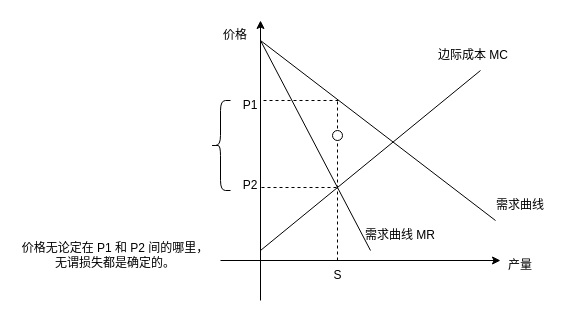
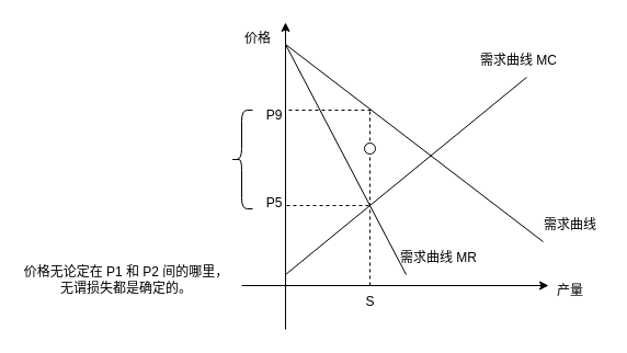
  <mxCell id="0" />
  <mxCell id="1" parent="0" />
  <mxCell id="2" value="" style="endArrow=classic;html=1;rounded=0;" edge="1" parent="1"><mxGeometry width="50" height="50" relative="1" as="geometry"><mxPoint x="260" y="300" as="sourcePoint" /><mxPoint x="260" y="20" as="targetPoint" /></mxGeometry></mxCell>
  <mxCell id="3" value="" style="endArrow=classic;html=1;rounded=0;" edge="1" parent="1"><mxGeometry width="50" height="50" relative="1" as="geometry"><mxPoint x="220" y="260" as="sourcePoint" /><mxPoint x="500" y="260" as="targetPoint" /></mxGeometry></mxCell>
  <mxCell id="4" value="" style="endArrow=none;html=1;rounded=0;" edge="1" parent="1"><mxGeometry width="50" height="50" relative="1" as="geometry"><mxPoint x="260" y="250" as="sourcePoint" /><mxPoint x="480" y="70" as="targetPoint" /></mxGeometry></mxCell>
  <mxCell id="5" value="" style="endArrow=none;html=1;rounded=0;" edge="1" parent="1"><mxGeometry width="50" height="50" relative="1" as="geometry"><mxPoint x="495" y="220" as="sourcePoint" /><mxPoint x="260" y="40" as="targetPoint" /></mxGeometry></mxCell>
  <mxCell id="6" value="" style="endArrow=none;html=1;rounded=0;dashed=1;" edge="1" parent="1"><mxGeometry width="50" height="50" relative="1" as="geometry"><mxPoint x="337" y="260" as="sourcePoint" /><mxPoint x="337" y="100" as="targetPoint" /></mxGeometry></mxCell>
  <mxCell id="7" value="" style="endArrow=none;html=1;rounded=0;" edge="1" parent="1"><mxGeometry width="50" height="50" relative="1" as="geometry"><mxPoint x="370" y="250" as="sourcePoint" /><mxPoint x="260" y="40" as="targetPoint" /></mxGeometry></mxCell>
  <mxCell id="8" value="" style="endArrow=none;html=1;rounded=0;dashed=1;" edge="1" parent="1"><mxGeometry width="50" height="50" relative="1" as="geometry"><mxPoint x="338" y="100" as="sourcePoint" /><mxPoint x="260" y="100" as="targetPoint" /></mxGeometry></mxCell>
  <mxCell id="9" value="" style="ellipse;whiteSpace=wrap;html=1;aspect=fixed;" vertex="1" parent="1"><mxGeometry x="332" y="130" width="10" height="10" as="geometry" /></mxCell>
  <mxCell id="10" value="" style="endArrow=none;html=1;rounded=0;dashed=1;" edge="1" parent="1"><mxGeometry width="50" height="50" relative="1" as="geometry"><mxPoint x="336" y="187" as="sourcePoint" /><mxPoint x="258" y="187" as="targetPoint" /></mxGeometry></mxCell>
- <mxCell id="11" value="P1" style="text;html=1;strokeColor=none;fillColor=none;align=center;verticalAlign=middle;whiteSpace=wrap;rounded=0;" vertex="1" parent="1"><mxGeometry x="240" y="90" width="20" height="30" as="geometry" /></mxCell>
- <mxCell id="12" value="P2" style="text;html=1;strokeColor=none;fillColor=none;align=center;verticalAlign=middle;whiteSpace=wrap;rounded=0;" vertex="1" parent="1"><mxGeometry x="240" y="170" width="20" height="30" as="geometry" /></mxCell>
+ <mxCell id="11" value="P9" style="text;html=1;strokeColor=none;fillColor=none;align=center;verticalAlign=middle;whiteSpace=wrap;rounded=0;" vertex="1" parent="1"><mxGeometry x="240" y="90" width="20" height="30" as="geometry" /></mxCell>
+ <mxCell id="12" value="P5" style="text;html=1;strokeColor=none;fillColor=none;align=center;verticalAlign=middle;whiteSpace=wrap;rounded=0;" vertex="1" parent="1"><mxGeometry x="240" y="170" width="20" height="30" as="geometry" /></mxCell>
  <mxCell id="13" value="需求曲线 MR" style="text;html=1;strokeColor=none;fillColor=none;align=center;verticalAlign=middle;whiteSpace=wrap;rounded=0;" vertex="1" parent="1"><mxGeometry x="360" y="220" width="80" height="30" as="geometry" /></mxCell>
- <mxCell id="14" value="边际成本 MC" style="text;html=1;strokeColor=none;fillColor=none;align=center;verticalAlign=middle;whiteSpace=wrap;rounded=0;" vertex="1" parent="1"><mxGeometry x="433" y="40" width="80" height="30" as="geometry" /></mxCell>
+ <mxCell id="14" value="需求曲线 MC" style="text;html=1;strokeColor=none;fillColor=none;align=center;verticalAlign=middle;whiteSpace=wrap;rounded=0;" vertex="1" parent="1"><mxGeometry x="433" y="40" width="80" height="30" as="geometry" /></mxCell>
  <mxCell id="15" value="需求曲线" style="text;html=1;strokeColor=none;fillColor=none;align=center;verticalAlign=middle;whiteSpace=wrap;rounded=0;" vertex="1" parent="1"><mxGeometry x="490" y="190" width="60" height="30" as="geometry" /></mxCell>
  <mxCell id="16" value="" style="shape=curlyBracket;whiteSpace=wrap;html=1;rounded=1;labelPosition=left;verticalLabelPosition=middle;align=right;verticalAlign=middle;" vertex="1" parent="1"><mxGeometry x="210" y="100" width="20" height="90" as="geometry" /></mxCell>
  <mxCell id="17" value="价格无论定在 P1 和 P2 间的哪里，&lt;br&gt;无谓损失都是确定的。" style="text;html=1;strokeColor=none;fillColor=none;align=center;verticalAlign=middle;whiteSpace=wrap;rounded=0;" vertex="1" parent="1"><mxGeometry x="20" y="240" width="190" height="30" as="geometry" /></mxCell>
  <mxCell id="18" value="产量" style="text;html=1;strokeColor=none;fillColor=none;align=center;verticalAlign=middle;whiteSpace=wrap;rounded=0;" vertex="1" parent="1"><mxGeometry x="490" y="250" width="60" height="30" as="geometry" /></mxCell>
  <mxCell id="19" value="S" style="text;html=1;strokeColor=none;fillColor=none;align=center;verticalAlign=middle;whiteSpace=wrap;rounded=0;" vertex="1" parent="1"><mxGeometry x="325.5" y="260" width="23" height="30" as="geometry" /></mxCell>
  <mxCell id="20" value="价格" style="text;html=1;strokeColor=none;fillColor=none;align=center;verticalAlign=middle;whiteSpace=wrap;rounded=0;" vertex="1" parent="1"><mxGeometry x="215" y="20" width="40" height="30" as="geometry" /></mxCell>
